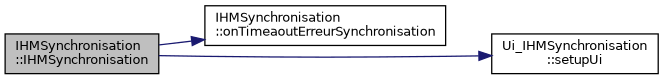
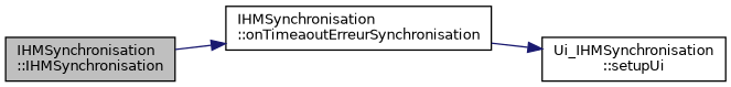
  digraph {
    rankdir=LR
    node [color=black fillcolor=white fontname=Helvetica fontsize=10 shape=record style=filled]
    edge [color=midnightblue fontname=Helvetica fontsize=10 labelfontname=Helvetica labelfontsize=10 style=solid]
    n1 [fillcolor=grey75 fontcolor=black height=0.2 label="IHMSynchronisation\l::IHMSynchronisation" width=0.4]
    n2 [height=0.2 label="IHMSynchronisation\l::onTimeaoutErreurSynchronisation" width=0.4]
    n3 [height=0.2 label="Ui_IHMSynchronisation\l::setupUi" width=0.4]
    n1 -> n2
-   n1 -> n3
+   n2 -> n3
  }
